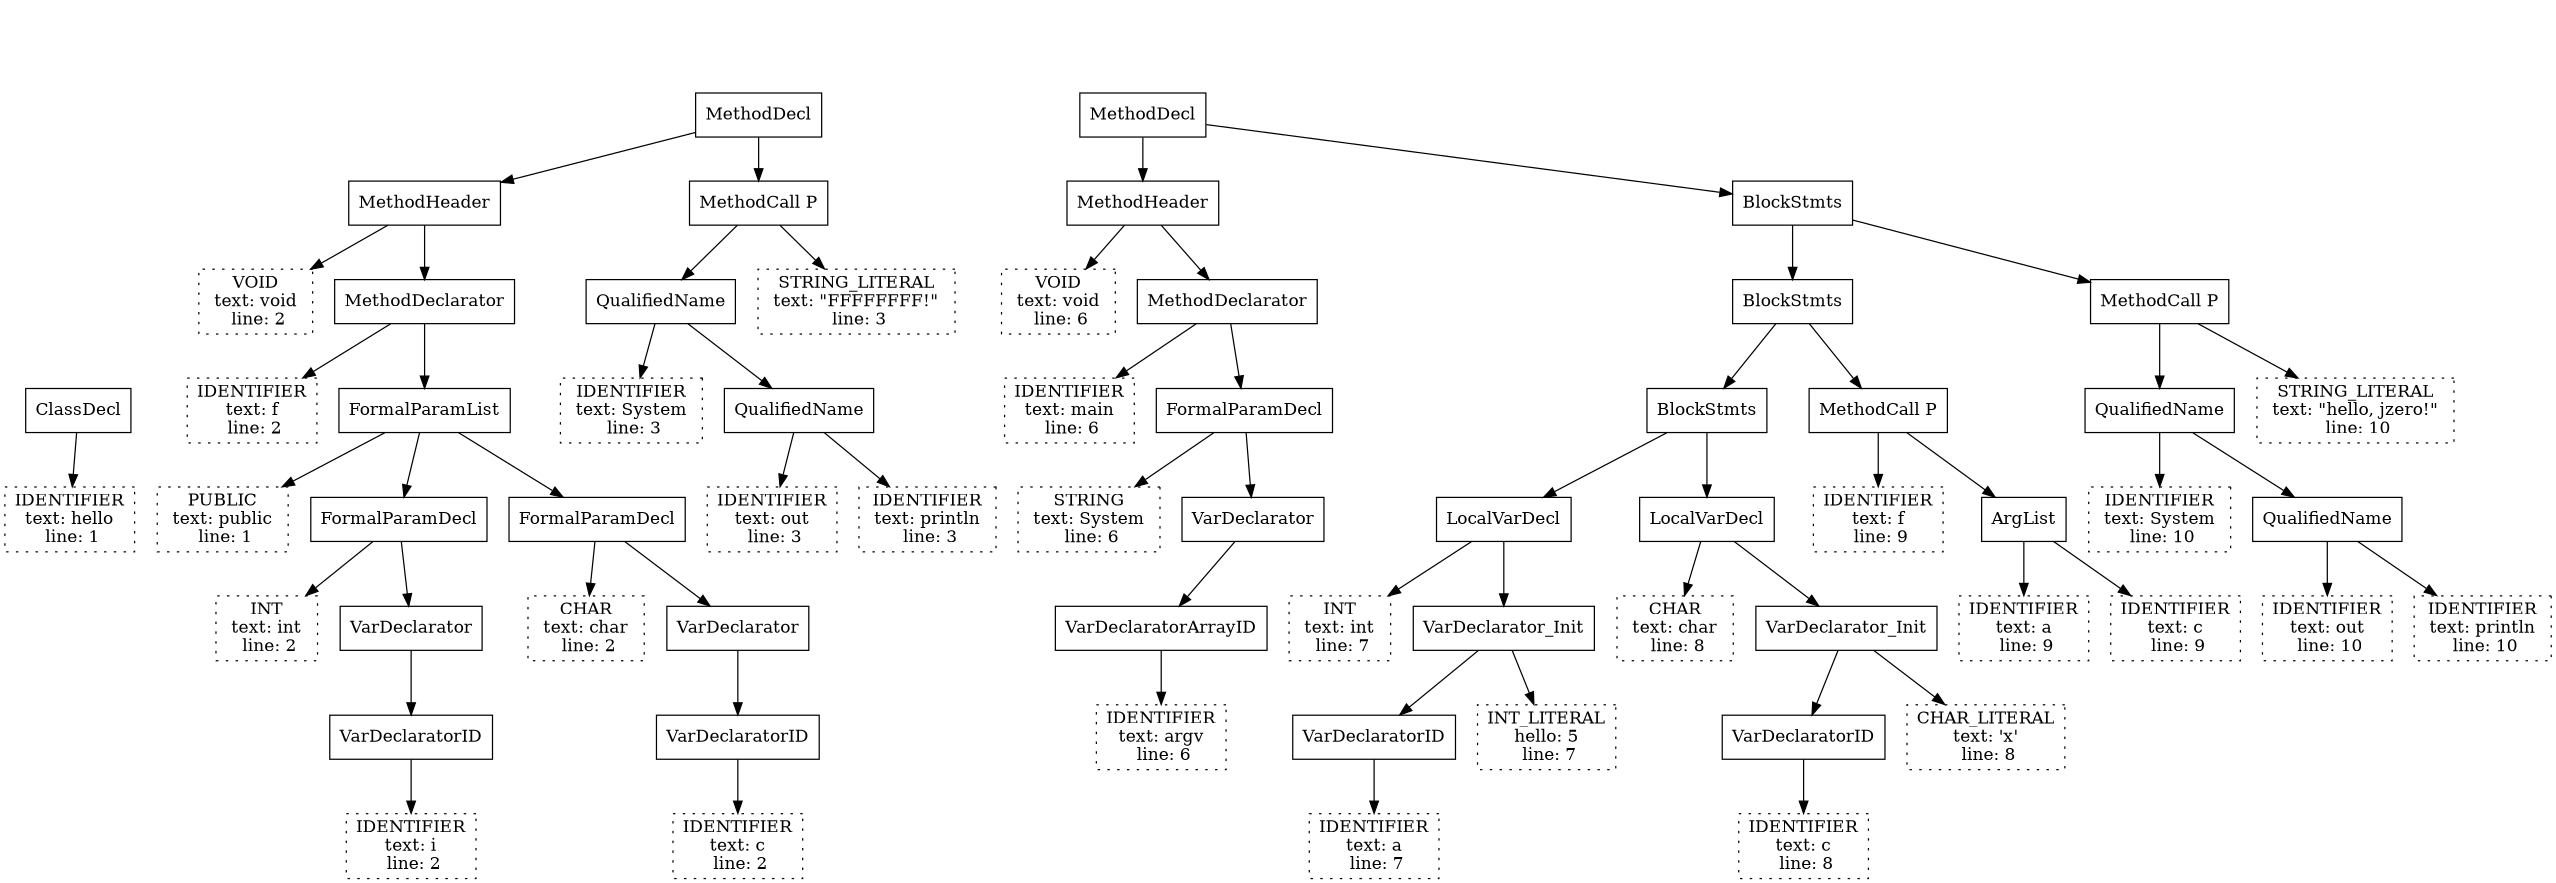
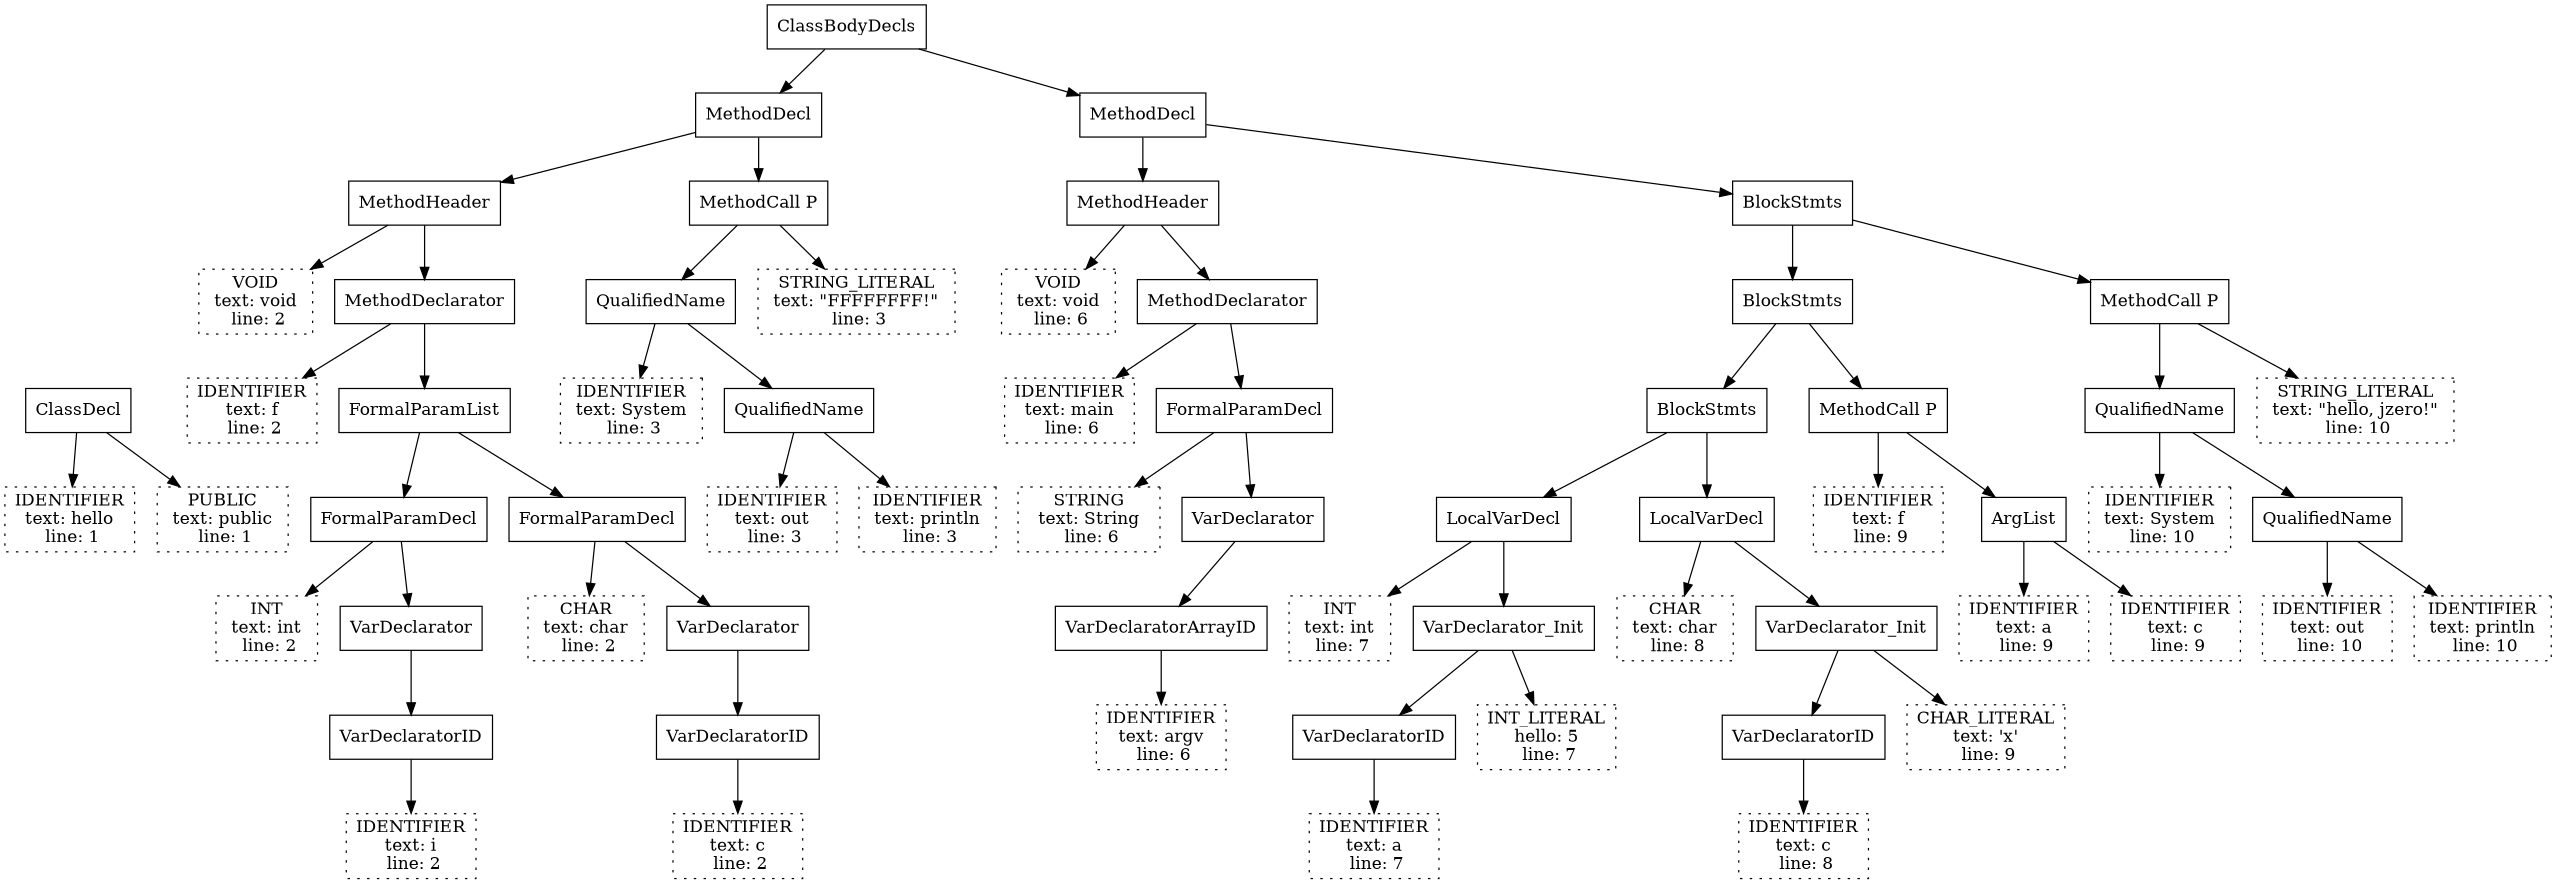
  digraph {
    node [shape=rectangle]
    n1 [label=<ClassDecl>]
    n2 [label=<PUBLIC<br/> text: public <br/> line: 1> style=dotted]
    n3 [label=<IDENTIFIER<br/> text: hello <br/> line: 1> style=dotted]
+   n4 [label=<ClassBodyDecls>]
    n5 [label=<MethodDecl>]
    n6 [label=<MethodDecl>]
    n7 [label=<MethodHeader>]
    n8 [label=<MethodCall P>]
    n9 [label=<MethodHeader>]
    n10 [label=<BlockStmts>]
    n11 [label=<VOID<br/> text: void <br/> line: 2> style=dotted]
    n12 [label=<MethodDeclarator>]
    n13 [label=<QualifiedName>]
    n14 [label=<STRING_LITERAL<br/> text: "FFFFFFFF!" <br/> line: 3> style=dotted]
    n15 [label=<IDENTIFIER<br/> text: f <br/> line: 2> style=dotted]
    n16 [label=<FormalParamList>]
    n17 [label=<FormalParamDecl>]
    n18 [label=<FormalParamDecl>]
    n19 [label=<INT<br/> text: int <br/> line: 2> style=dotted]
    n20 [label=<VarDeclarator>]
    n21 [label=<CHAR<br/> text: char <br/> line: 2> style=dotted]
    n22 [label=<VarDeclarator>]
    n23 [label=<VarDeclaratorID>]
    n24 [label=<IDENTIFIER<br/> text: i <br/> line: 2> style=dotted]
    n25 [label=<VarDeclaratorID>]
    n26 [label=<IDENTIFIER<br/> text: c <br/> line: 2> style=dotted]
    n27 [label=<IDENTIFIER<br/> text: System <br/> line: 3> style=dotted]
    n28 [label=<QualifiedName>]
    n29 [label=<IDENTIFIER<br/> text: out <br/> line: 3> style=dotted]
    n30 [label=<IDENTIFIER<br/> text: println <br/> line: 3> style=dotted]
    n31 [label=<VOID<br/> text: void <br/> line: 6> style=dotted]
    n32 [label=<MethodDeclarator>]
    n33 [label=<BlockStmts>]
    n34 [label=<MethodCall P>]
    n35 [label=<IDENTIFIER<br/> text: main <br/> line: 6> style=dotted]
    n36 [label=<FormalParamDecl>]
-   n37 [label=<STRING<br/> text: System <br/> line: 6> style=dotted]
+   n37 [label=<STRING<br/> text: String <br/> line: 6> style=dotted]
    n38 [label=<VarDeclarator>]
    n39 [label=<VarDeclaratorArrayID>]
    n40 [label=<IDENTIFIER<br/> text: argv <br/> line: 6> style=dotted]
    n41 [label=<BlockStmts>]
    n42 [label=<MethodCall P>]
    n43 [label=<QualifiedName>]
    n44 [label=<STRING_LITERAL<br/> text: "hello, jzero!" <br/> line: 10> style=dotted]
    n45 [label=<LocalVarDecl>]
    n46 [label=<LocalVarDecl>]
    n47 [label=<IDENTIFIER<br/> text: f <br/> line: 9> style=dotted]
    n48 [label=<ArgList>]
    n49 [label=<INT<br/> text: int <br/> line: 7> style=dotted]
    n50 [label=<VarDeclarator_Init>]
    n51 [label=<CHAR<br/> text: char <br/> line: 8> style=dotted]
    n52 [label=<VarDeclarator_Init>]
    n53 [label=<VarDeclaratorID>]
    n54 [label=<INT_LITERAL<br/> hello: 5 <br/> line: 7> style=dotted]
    n55 [label=<IDENTIFIER<br/> text: a <br/> line: 7> style=dotted]
    n56 [label=<VarDeclaratorID>]
-   n57 [label=<CHAR_LITERAL<br/> text: 'x' <br/> line: 8> style=dotted]
+   n57 [label=<CHAR_LITERAL<br/> text: 'x' <br/> line: 9> style=dotted]
    n58 [label=<IDENTIFIER<br/> text: c <br/> line: 8> style=dotted]
    n59 [label=<IDENTIFIER<br/> text: a <br/> line: 9> style=dotted]
    n60 [label=<IDENTIFIER<br/> text: c <br/> line: 9> style=dotted]
    n61 [label=<IDENTIFIER<br/> text: System <br/> line: 10> style=dotted]
    n62 [label=<QualifiedName>]
    n63 [label=<IDENTIFIER<br/> text: out <br/> line: 10> style=dotted]
    n64 [label=<IDENTIFIER<br/> text: println <br/> line: 10> style=dotted]
-   n16 -> n2
+   n1 -> n2
    n1 -> n3
+   n4 -> n5
+   n4 -> n6
    n5 -> n7
    n5 -> n8
    n6 -> n9
    n6 -> n10
    n7 -> n11
    n7 -> n12
    n8 -> n13
    n8 -> n14
    n9 -> n31
    n9 -> n32
    n10 -> n33
    n10 -> n34
    n12 -> n15
    n12 -> n16
    n13 -> n27
    n13 -> n28
    n16 -> n17
    n16 -> n18
    n17 -> n19
    n17 -> n20
    n18 -> n21
    n18 -> n22
    n20 -> n23
    n22 -> n25
    n23 -> n24
    n25 -> n26
    n28 -> n29
    n28 -> n30
    n32 -> n35
    n32 -> n36
    n33 -> n41
    n33 -> n42
    n34 -> n43
    n34 -> n44
    n36 -> n37
    n36 -> n38
    n38 -> n39
    n39 -> n40
    n41 -> n45
    n41 -> n46
    n42 -> n47
    n42 -> n48
    n43 -> n61
    n43 -> n62
    n45 -> n49
    n45 -> n50
    n46 -> n51
    n46 -> n52
    n48 -> n59
    n48 -> n60
    n50 -> n53
    n50 -> n54
    n52 -> n56
    n52 -> n57
    n53 -> n55
    n56 -> n58
    n62 -> n63
    n62 -> n64
  }
